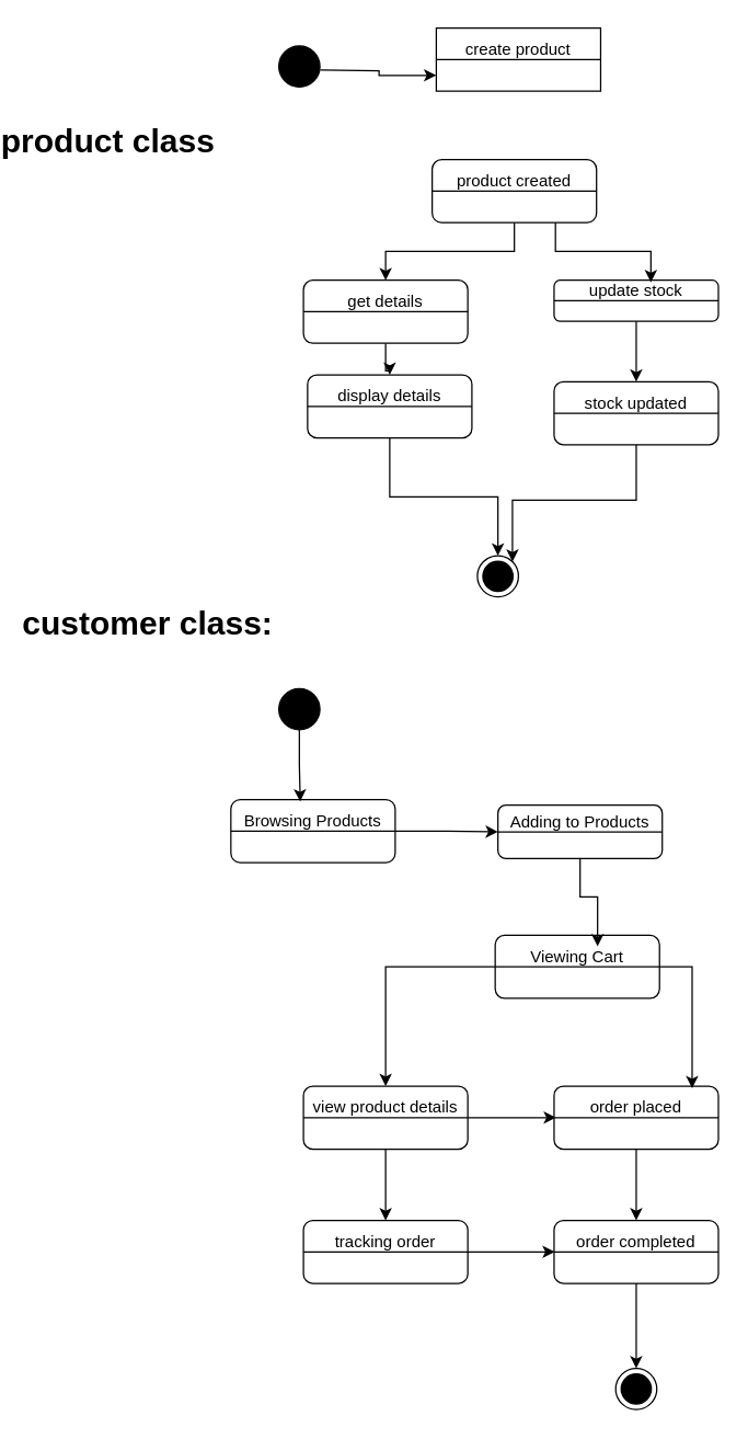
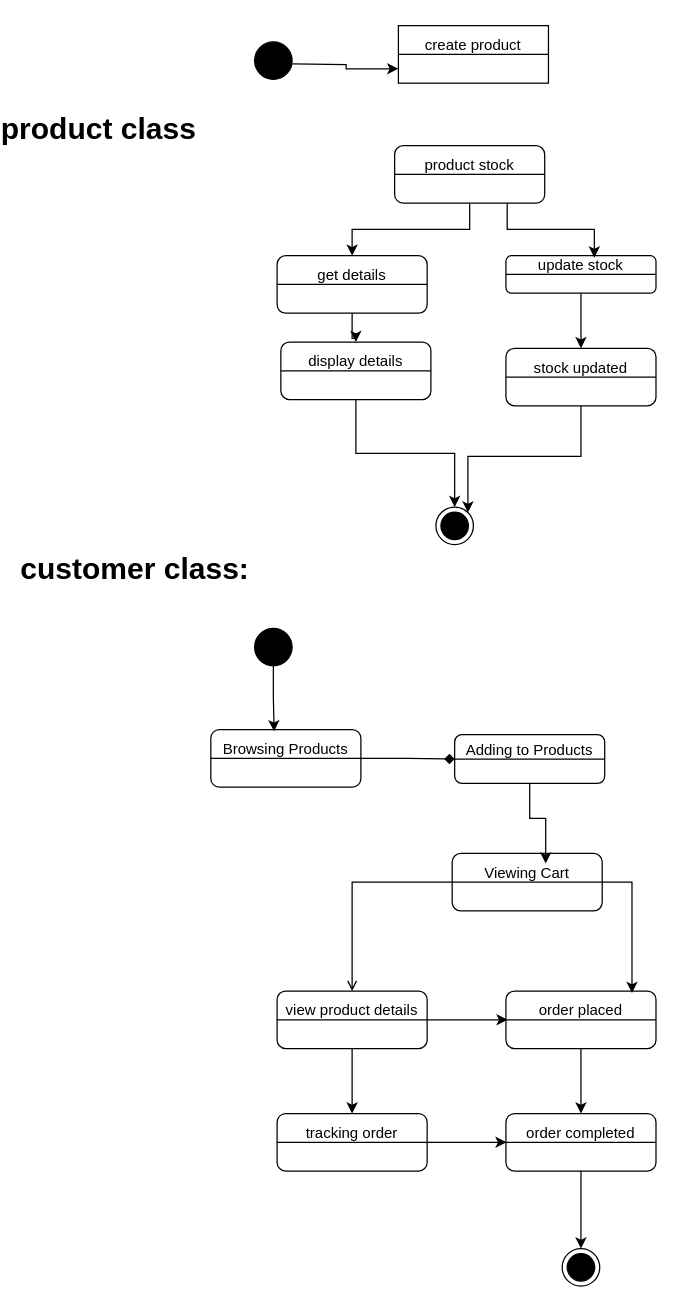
  <mxCell id="0" />
  <mxCell id="1" parent="0" />
  <mxCell id="2" style="edgeStyle=orthogonalEdgeStyle;rounded=0;orthogonalLoop=1;jettySize=auto;html=1;exitX=1;exitY=1;exitDx=0;exitDy=0;entryX=0;entryY=0.75;entryDx=0;entryDy=0;" edge="1" parent="1" target="3"><mxGeometry relative="1" as="geometry"><mxPoint x="225.253" y="50.627" as="sourcePoint" /></mxGeometry></mxCell>
  <mxCell id="3" value="&lt;div&gt;create product&lt;/div&gt;&lt;div&gt;&lt;br&gt;&lt;/div&gt;" style="whiteSpace=wrap;html=1;rounded=0;" vertex="1" parent="1"><mxGeometry x="310" y="20" width="120" height="46" as="geometry" /></mxCell>
  <mxCell id="4" value="" style="endArrow=none;html=1;rounded=0;exitX=0;exitY=0.5;exitDx=0;exitDy=0;entryX=1;entryY=0.5;entryDx=0;entryDy=0;" edge="1" parent="1" source="3" target="3"><mxGeometry width="50" height="50" relative="1" as="geometry"><mxPoint x="380" y="87" as="sourcePoint" /><mxPoint x="430" y="37" as="targetPoint" /></mxGeometry></mxCell>
  <mxCell id="5" style="edgeStyle=orthogonalEdgeStyle;rounded=0;orthogonalLoop=1;jettySize=auto;html=1;exitX=0.5;exitY=1;exitDx=0;exitDy=0;entryX=0.5;entryY=0;entryDx=0;entryDy=0;" edge="1" parent="1" source="6" target="9"><mxGeometry relative="1" as="geometry" /></mxCell>
- <mxCell id="6" value="&lt;div&gt;product created&lt;/div&gt;&lt;div&gt;&lt;br&gt;&lt;/div&gt;" style="rounded=1;whiteSpace=wrap;html=1;" vertex="1" parent="1"><mxGeometry x="307" y="116" width="120" height="46" as="geometry" /></mxCell>
+ <mxCell id="6" value="&lt;div&gt;product stock&lt;/div&gt;&lt;div&gt;&lt;br&gt;&lt;/div&gt;" style="rounded=1;whiteSpace=wrap;html=1;" vertex="1" parent="1"><mxGeometry x="307" y="116" width="120" height="46" as="geometry" /></mxCell>
  <mxCell id="7" value="" style="endArrow=none;html=1;rounded=0;exitX=0;exitY=0.5;exitDx=0;exitDy=0;entryX=1;entryY=0.5;entryDx=0;entryDy=0;" edge="1" parent="1" source="6" target="6"><mxGeometry width="50" height="50" relative="1" as="geometry"><mxPoint x="377" y="183" as="sourcePoint" /><mxPoint x="427" y="133" as="targetPoint" /></mxGeometry></mxCell>
  <mxCell id="8" style="edgeStyle=orthogonalEdgeStyle;rounded=0;orthogonalLoop=1;jettySize=auto;html=1;exitX=0.5;exitY=1;exitDx=0;exitDy=0;" edge="1" parent="1" source="9" target="15"><mxGeometry relative="1" as="geometry" /></mxCell>
  <mxCell id="9" value="&lt;div&gt;get details&lt;/div&gt;&lt;div&gt;&lt;span style=&quot;color: rgba(0, 0, 0, 0); font-family: monospace; font-size: 0px; text-align: start; text-wrap: nowrap;&quot;&gt;%3CmxGraphModel%3E%3Croot%3E%3CmxCell%20id%3D%220%22%2F%3E%3CmxCell%20id%3D%221%22%20parent%3D%220%22%2F%3E%3CmxCell%20id%3D%222%22%20value%3D%22%26lt%3Bdiv%26gt%3Bcreate%20product%26lt%3B%2Fdiv%26gt%3B%26lt%3Bdiv%26gt%3B%26lt%3Bbr%26gt%3B%26lt%3B%2Fdiv%26gt%3B%22%20style%3D%22rounded%3D1%3BwhiteSpace%3Dwrap%3Bhtml%3D1%3B%22%20vertex%3D%221%22%20parent%3D%221%22%3E%3CmxGeometry%20x%3D%22326%22%20y%3D%22176%22%20width%3D%22120%22%20height%3D%2246%22%20as%3D%22geometry%22%2F%3E%3C%2FmxCell%3E%3CmxCell%20id%3D%223%22%20value%3D%22%22%20style%3D%22endArrow%3Dnone%3Bhtml%3D1%3Brounded%3D0%3BexitX%3D0%3BexitY%3D0.5%3BexitDx%3D0%3BexitDy%3D0%3BentryX%3D1%3BentryY%3D0.5%3BentryDx%3D0%3BentryDy%3D0%3B%22%20edge%3D%221%22%20source%3D%222%22%20target%3D%222%22%20parent%3D%221%22%3E%3CmxGeometry%20width%3D%2250%22%20height%3D%2250%22%20relative%3D%221%22%20as%3D%22geometry%22%3E%3CmxPoint%20x%3D%22396%22%20y%3D%22243%22%20as%3D%22sourcePoint%22%2F%3E%3CmxPoint%20x%3D%22446%22%20y%3D%22193%22%20as%3D%22targetPoint%22%2F%3E%3C%2FmxGeometry%3E%3C%2FmxCell%3E%3C%2Froot%3E%3C%2FmxGraphModel%3E&lt;/span&gt;&lt;br&gt;&lt;/div&gt;" style="rounded=1;whiteSpace=wrap;html=1;" vertex="1" parent="1"><mxGeometry x="213" y="204" width="120" height="46" as="geometry" /></mxCell>
  <mxCell id="10" value="" style="endArrow=none;html=1;rounded=0;exitX=0;exitY=0.5;exitDx=0;exitDy=0;entryX=1;entryY=0.5;entryDx=0;entryDy=0;" edge="1" parent="1" source="9" target="9"><mxGeometry width="50" height="50" relative="1" as="geometry"><mxPoint x="377" y="279" as="sourcePoint" /><mxPoint x="427" y="229" as="targetPoint" /></mxGeometry></mxCell>
  <mxCell id="11" style="edgeStyle=orthogonalEdgeStyle;rounded=0;orthogonalLoop=1;jettySize=auto;html=1;exitX=0.5;exitY=1;exitDx=0;exitDy=0;entryX=0.5;entryY=0;entryDx=0;entryDy=0;" edge="1" parent="1" source="12" target="18"><mxGeometry relative="1" as="geometry" /></mxCell>
  <mxCell id="12" value="&lt;div&gt;update stock&lt;/div&gt;&lt;div&gt;&lt;br&gt;&lt;/div&gt;" style="rounded=1;whiteSpace=wrap;html=1;" vertex="1" parent="1"><mxGeometry x="396" y="204" width="120" height="30" as="geometry" /></mxCell>
  <mxCell id="13" value="" style="endArrow=none;html=1;rounded=0;exitX=0;exitY=0.5;exitDx=0;exitDy=0;entryX=1;entryY=0.5;entryDx=0;entryDy=0;" edge="1" parent="1" source="12" target="12"><mxGeometry width="50" height="50" relative="1" as="geometry"><mxPoint x="490" y="233" as="sourcePoint" /><mxPoint x="540" y="183" as="targetPoint" /></mxGeometry></mxCell>
  <mxCell id="14" style="edgeStyle=orthogonalEdgeStyle;rounded=0;orthogonalLoop=1;jettySize=auto;html=1;exitX=0.5;exitY=1;exitDx=0;exitDy=0;" edge="1" parent="1" source="15" target="21"><mxGeometry relative="1" as="geometry" /></mxCell>
  <mxCell id="15" value="&lt;div&gt;display details&lt;/div&gt;&lt;div&gt;&lt;br&gt;&lt;/div&gt;" style="rounded=1;whiteSpace=wrap;html=1;" vertex="1" parent="1"><mxGeometry x="216" y="273" width="120" height="46" as="geometry" /></mxCell>
  <mxCell id="16" value="" style="endArrow=none;html=1;rounded=0;exitX=0;exitY=0.5;exitDx=0;exitDy=0;entryX=1;entryY=0.5;entryDx=0;entryDy=0;" edge="1" parent="1" source="15" target="15"><mxGeometry width="50" height="50" relative="1" as="geometry"><mxPoint x="420" y="127" as="sourcePoint" /><mxPoint x="470" y="77" as="targetPoint" /></mxGeometry></mxCell>
  <mxCell id="17" style="edgeStyle=orthogonalEdgeStyle;rounded=0;orthogonalLoop=1;jettySize=auto;html=1;exitX=0.5;exitY=1;exitDx=0;exitDy=0;entryX=1;entryY=0;entryDx=0;entryDy=0;" edge="1" parent="1" source="18" target="21"><mxGeometry relative="1" as="geometry" /></mxCell>
  <mxCell id="18" value="&lt;div&gt;stock updated&lt;/div&gt;&lt;div&gt;&lt;br&gt;&lt;/div&gt;" style="rounded=1;whiteSpace=wrap;html=1;" vertex="1" parent="1"><mxGeometry x="396" y="278" width="120" height="46" as="geometry" /></mxCell>
  <mxCell id="19" value="" style="endArrow=none;html=1;rounded=0;exitX=0;exitY=0.5;exitDx=0;exitDy=0;entryX=1;entryY=0.5;entryDx=0;entryDy=0;" edge="1" parent="1" source="18" target="18"><mxGeometry width="50" height="50" relative="1" as="geometry"><mxPoint x="510" y="11" as="sourcePoint" /><mxPoint x="560" y="-39" as="targetPoint" /></mxGeometry></mxCell>
  <mxCell id="20" style="edgeStyle=orthogonalEdgeStyle;rounded=0;orthogonalLoop=1;jettySize=auto;html=1;exitX=0.75;exitY=1;exitDx=0;exitDy=0;entryX=0.589;entryY=0.051;entryDx=0;entryDy=0;entryPerimeter=0;" edge="1" parent="1" source="6" target="12"><mxGeometry relative="1" as="geometry" /></mxCell>
  <mxCell id="21" value="" style="ellipse;html=1;shape=endState;fillColor=strokeColor;" vertex="1" parent="1"><mxGeometry x="340" y="405" width="30" height="30" as="geometry" /></mxCell>
- <mxCell id="22" style="edgeStyle=orthogonalEdgeStyle;rounded=0;orthogonalLoop=1;jettySize=auto;html=1;entryX=0;entryY=0.5;entryDx=0;entryDy=0;" edge="1" parent="1" source="23" target="25"><mxGeometry relative="1" as="geometry" /></mxCell>
+ <mxCell id="22" style="edgeStyle=orthogonalEdgeStyle;rounded=0;orthogonalLoop=1;jettySize=auto;html=1;entryX=0;entryY=0.5;entryDx=0;entryDy=0;endArrow=diamond;" edge="1" parent="1" source="23" target="25"><mxGeometry relative="1" as="geometry" /></mxCell>
  <mxCell id="23" value="&lt;div&gt;Browsing Products&lt;br&gt;&lt;/div&gt;&lt;div&gt;&lt;br&gt;&lt;/div&gt;" style="rounded=1;whiteSpace=wrap;html=1;" vertex="1" parent="1"><mxGeometry x="160" y="583" width="120" height="46" as="geometry" /></mxCell>
  <mxCell id="24" value="" style="endArrow=none;html=1;rounded=0;exitX=0;exitY=0.5;exitDx=0;exitDy=0;entryX=1;entryY=0.5;entryDx=0;entryDy=0;" edge="1" parent="1" source="23" target="23"><mxGeometry width="50" height="50" relative="1" as="geometry"><mxPoint x="166" y="638" as="sourcePoint" /><mxPoint x="216" y="588" as="targetPoint" /></mxGeometry></mxCell>
  <mxCell id="25" value="&lt;div&gt;Adding to Products&lt;br&gt;&lt;/div&gt;&lt;div&gt;&lt;br&gt;&lt;/div&gt;" style="rounded=1;whiteSpace=wrap;html=1;" vertex="1" parent="1"><mxGeometry x="355" y="587" width="120" height="39" as="geometry" /></mxCell>
  <mxCell id="26" value="" style="endArrow=none;html=1;rounded=0;exitX=0;exitY=0.5;exitDx=0;exitDy=0;entryX=1;entryY=0.5;entryDx=0;entryDy=0;" edge="1" parent="1" source="25" target="25"><mxGeometry width="50" height="50" relative="1" as="geometry"><mxPoint x="195" y="652" as="sourcePoint" /><mxPoint x="245" y="602" as="targetPoint" /></mxGeometry></mxCell>
- <mxCell id="27" style="edgeStyle=orthogonalEdgeStyle;rounded=0;orthogonalLoop=1;jettySize=auto;html=1;" edge="1" parent="1" source="28" target="32"><mxGeometry relative="1" as="geometry" /></mxCell>
+ <mxCell id="27" style="edgeStyle=orthogonalEdgeStyle;rounded=0;orthogonalLoop=1;jettySize=auto;html=1;endArrow=open;" edge="1" parent="1" source="28" target="32"><mxGeometry relative="1" as="geometry" /></mxCell>
  <mxCell id="28" value="&lt;div&gt;Viewing Cart&lt;br&gt;&lt;/div&gt;&lt;div&gt;&lt;br&gt;&lt;/div&gt;" style="rounded=1;whiteSpace=wrap;html=1;" vertex="1" parent="1"><mxGeometry x="353" y="682" width="120" height="46" as="geometry" /></mxCell>
  <mxCell id="29" value="" style="endArrow=none;html=1;rounded=0;exitX=0;exitY=0.5;exitDx=0;exitDy=0;entryX=1;entryY=0.5;entryDx=0;entryDy=0;" edge="1" parent="1" source="28" target="28"><mxGeometry width="50" height="50" relative="1" as="geometry"><mxPoint x="454" y="509" as="sourcePoint" /><mxPoint x="504" y="459" as="targetPoint" /></mxGeometry></mxCell>
  <mxCell id="30" style="edgeStyle=orthogonalEdgeStyle;rounded=0;orthogonalLoop=1;jettySize=auto;html=1;" edge="1" parent="1" source="32"><mxGeometry relative="1" as="geometry"><mxPoint x="397.421" y="815" as="targetPoint" /></mxGeometry></mxCell>
  <mxCell id="31" style="edgeStyle=orthogonalEdgeStyle;rounded=0;orthogonalLoop=1;jettySize=auto;html=1;entryX=0.5;entryY=0;entryDx=0;entryDy=0;" edge="1" parent="1" source="32" target="38"><mxGeometry relative="1" as="geometry" /></mxCell>
  <mxCell id="32" value="&lt;div&gt;view product details&lt;/div&gt;&lt;div&gt;&lt;br&gt;&lt;/div&gt;" style="rounded=1;whiteSpace=wrap;html=1;" vertex="1" parent="1"><mxGeometry x="213" y="792" width="120" height="46" as="geometry" /></mxCell>
  <mxCell id="33" value="" style="endArrow=none;html=1;rounded=0;exitX=0;exitY=0.5;exitDx=0;exitDy=0;entryX=1;entryY=0.5;entryDx=0;entryDy=0;" edge="1" parent="1" source="32" target="32"><mxGeometry width="50" height="50" relative="1" as="geometry"><mxPoint x="216" y="929" as="sourcePoint" /><mxPoint x="266" y="879" as="targetPoint" /></mxGeometry></mxCell>
  <mxCell id="34" style="edgeStyle=orthogonalEdgeStyle;rounded=0;orthogonalLoop=1;jettySize=auto;html=1;entryX=0.5;entryY=0;entryDx=0;entryDy=0;" edge="1" parent="1" source="35" target="41"><mxGeometry relative="1" as="geometry" /></mxCell>
  <mxCell id="35" value="&lt;div&gt;order placed&lt;/div&gt;&lt;div&gt;&lt;br&gt;&lt;/div&gt;" style="rounded=1;whiteSpace=wrap;html=1;" vertex="1" parent="1"><mxGeometry x="396" y="792" width="120" height="46" as="geometry" /></mxCell>
  <mxCell id="36" value="" style="endArrow=none;html=1;rounded=0;exitX=0;exitY=0.5;exitDx=0;exitDy=0;entryX=1;entryY=0.5;entryDx=0;entryDy=0;" edge="1" parent="1" source="35" target="35"><mxGeometry width="50" height="50" relative="1" as="geometry"><mxPoint x="226" y="939" as="sourcePoint" /><mxPoint x="276" y="889" as="targetPoint" /></mxGeometry></mxCell>
  <mxCell id="37" style="edgeStyle=orthogonalEdgeStyle;rounded=0;orthogonalLoop=1;jettySize=auto;html=1;" edge="1" parent="1" source="38"><mxGeometry relative="1" as="geometry"><mxPoint x="396.579" y="913" as="targetPoint" /></mxGeometry></mxCell>
  <mxCell id="38" value="&lt;div&gt;tracking order&lt;/div&gt;&lt;div&gt;&lt;br&gt;&lt;/div&gt;" style="rounded=1;whiteSpace=wrap;html=1;" vertex="1" parent="1"><mxGeometry x="213" y="890" width="120" height="46" as="geometry" /></mxCell>
  <mxCell id="39" value="" style="endArrow=none;html=1;rounded=0;exitX=0;exitY=0.5;exitDx=0;exitDy=0;entryX=1;entryY=0.5;entryDx=0;entryDy=0;" edge="1" parent="1" source="38" target="38"><mxGeometry width="50" height="50" relative="1" as="geometry"><mxPoint x="226" y="939" as="sourcePoint" /><mxPoint x="276" y="889" as="targetPoint" /></mxGeometry></mxCell>
  <mxCell id="40" style="edgeStyle=orthogonalEdgeStyle;rounded=0;orthogonalLoop=1;jettySize=auto;html=1;entryX=0.5;entryY=0;entryDx=0;entryDy=0;" edge="1" parent="1" source="41" target="45"><mxGeometry relative="1" as="geometry" /></mxCell>
  <mxCell id="41" value="order completed&lt;div&gt;&lt;br&gt;&lt;/div&gt;" style="rounded=1;whiteSpace=wrap;html=1;" vertex="1" parent="1"><mxGeometry x="396" y="890" width="120" height="46" as="geometry" /></mxCell>
  <mxCell id="42" value="" style="endArrow=none;html=1;rounded=0;exitX=0;exitY=0.5;exitDx=0;exitDy=0;entryX=1;entryY=0.5;entryDx=0;entryDy=0;" edge="1" parent="1" source="41" target="41"><mxGeometry width="50" height="50" relative="1" as="geometry"><mxPoint x="399" y="1027" as="sourcePoint" /><mxPoint x="449" y="977" as="targetPoint" /></mxGeometry></mxCell>
  <mxCell id="43" style="edgeStyle=orthogonalEdgeStyle;rounded=0;orthogonalLoop=1;jettySize=auto;html=1;entryX=0.623;entryY=0.174;entryDx=0;entryDy=0;entryPerimeter=0;" edge="1" parent="1" source="25" target="28"><mxGeometry relative="1" as="geometry" /></mxCell>
  <mxCell id="44" style="edgeStyle=orthogonalEdgeStyle;rounded=0;orthogonalLoop=1;jettySize=auto;html=1;exitX=1;exitY=0.5;exitDx=0;exitDy=0;entryX=0.84;entryY=0.034;entryDx=0;entryDy=0;entryPerimeter=0;" edge="1" parent="1" source="28" target="35"><mxGeometry relative="1" as="geometry" /></mxCell>
  <mxCell id="45" value="" style="ellipse;html=1;shape=endState;fillColor=strokeColor;" vertex="1" parent="1"><mxGeometry x="441" y="998" width="30" height="30" as="geometry" /></mxCell>
  <mxCell id="46" value="" style="ellipse;fillColor=strokeColor;html=1;" vertex="1" parent="1"><mxGeometry x="195" y="502" width="30" height="30" as="geometry" /></mxCell>
  <mxCell id="47" style="edgeStyle=orthogonalEdgeStyle;rounded=0;orthogonalLoop=1;jettySize=auto;html=1;entryX=0.422;entryY=0.029;entryDx=0;entryDy=0;entryPerimeter=0;" edge="1" parent="1" source="46" target="23"><mxGeometry relative="1" as="geometry" /></mxCell>
  <mxCell id="48" value="" style="ellipse;fillColor=strokeColor;html=1;" vertex="1" parent="1"><mxGeometry x="195" y="33" width="30" height="30" as="geometry" /></mxCell>
  <mxCell id="49" value="product class" style="text;strokeColor=none;fillColor=none;html=1;fontSize=24;fontStyle=1;verticalAlign=middle;align=center;" vertex="1" parent="1"><mxGeometry x="20" y="83" width="100" height="40" as="geometry" /></mxCell>
  <mxCell id="50" value="customer class:" style="text;strokeColor=none;fillColor=none;html=1;fontSize=24;fontStyle=1;verticalAlign=middle;align=center;" vertex="1" parent="1"><mxGeometry x="49" y="435" width="100" height="40" as="geometry" /></mxCell>
